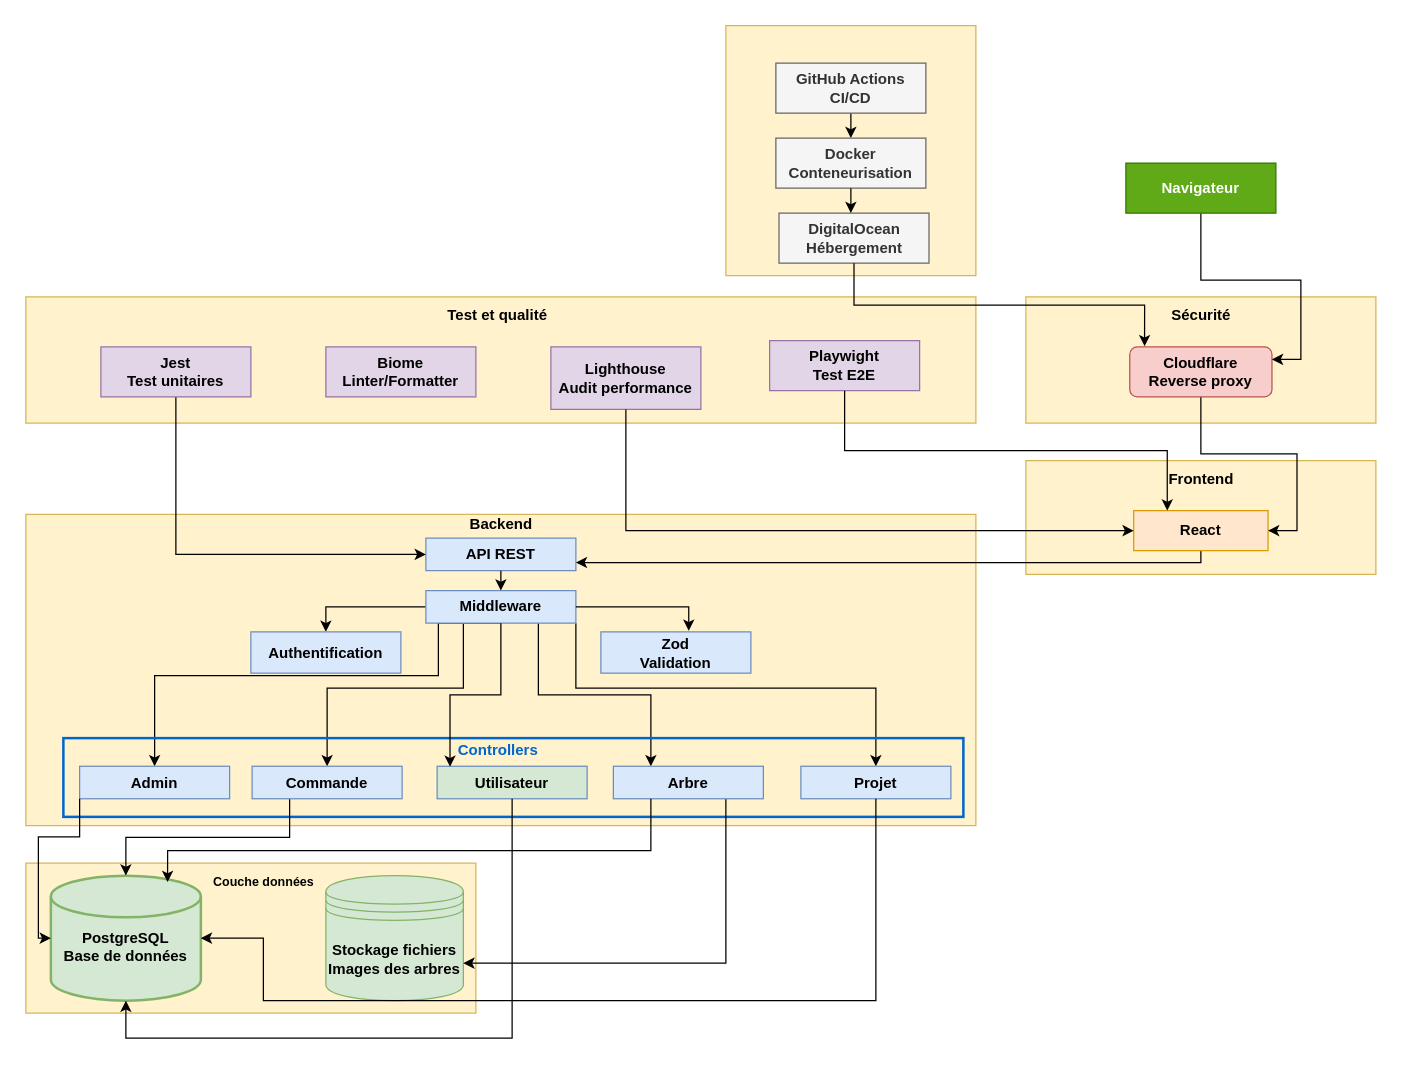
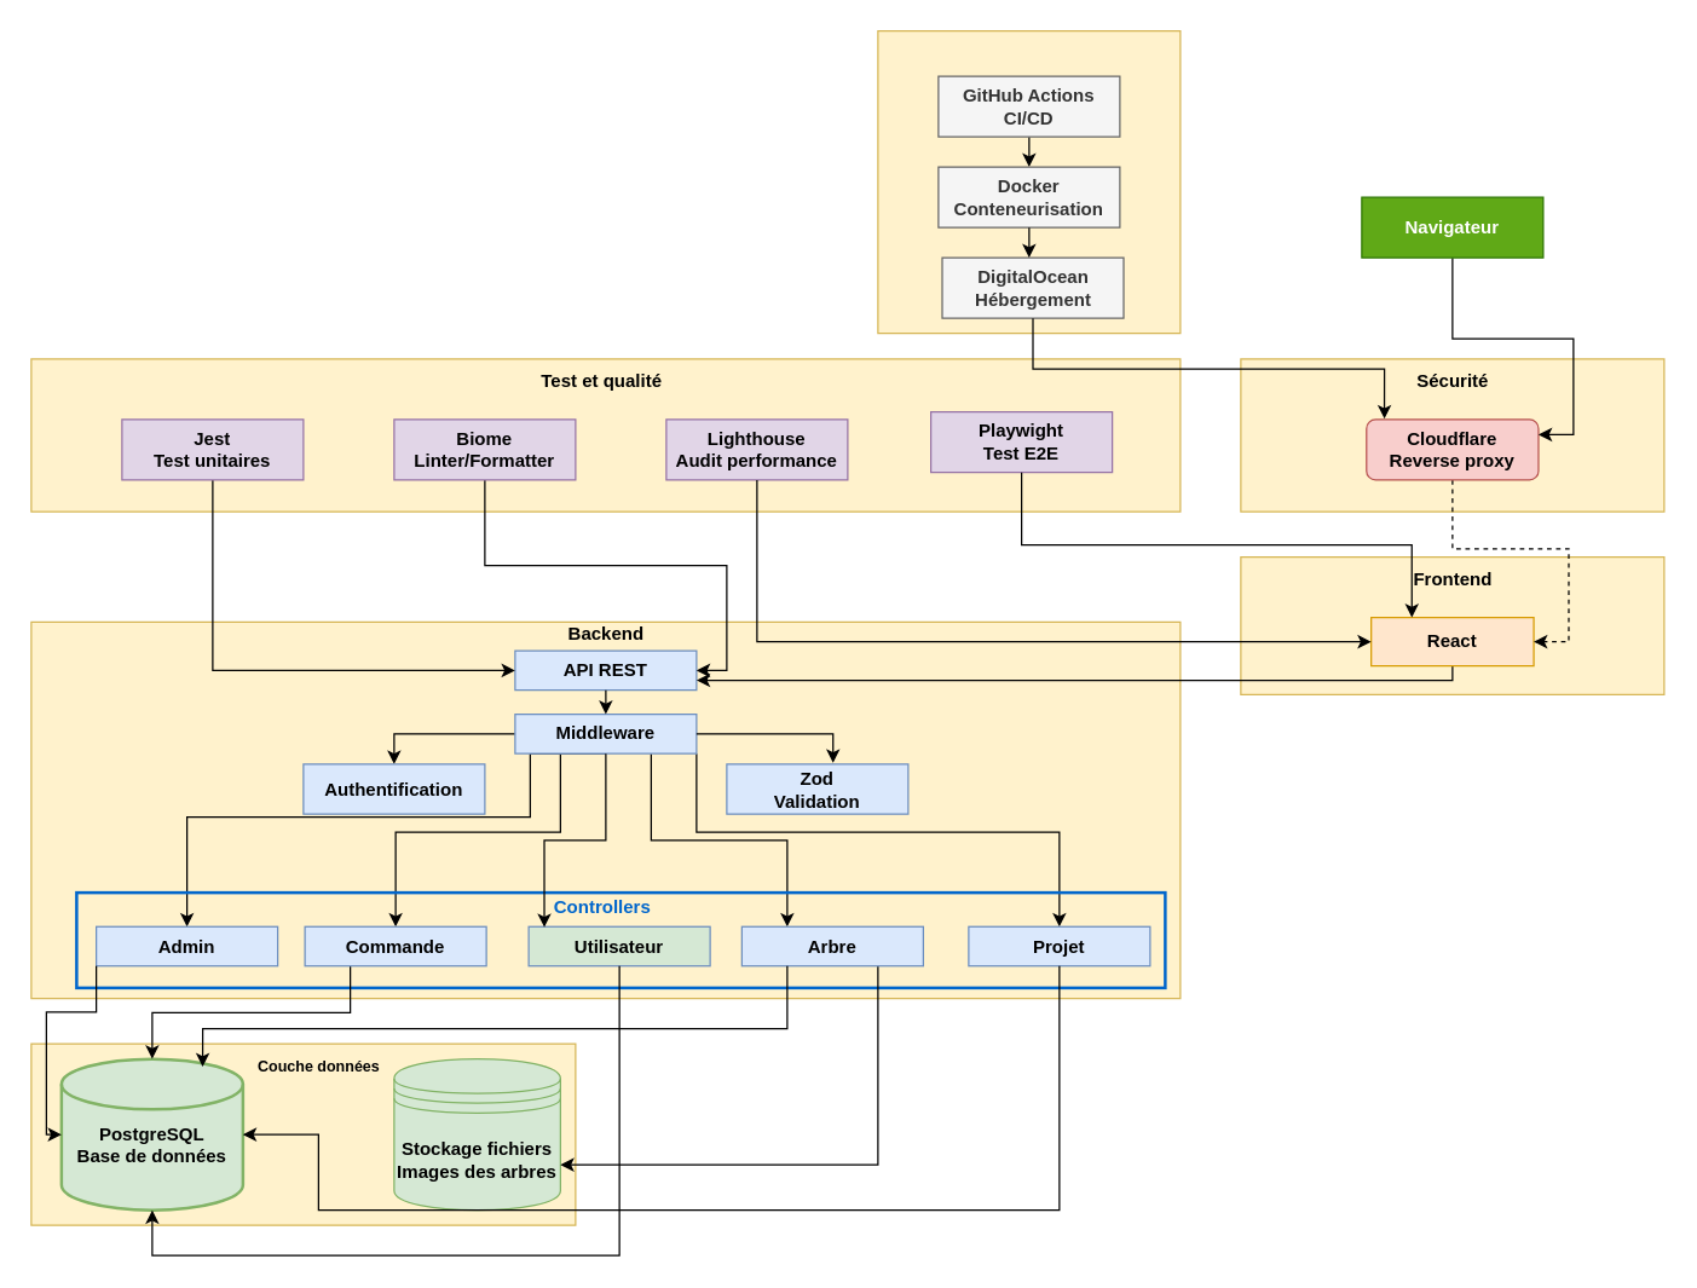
  <mxCell id="0" />
  <mxCell id="1" parent="0" />
  <mxCell id="2" value="" style="rounded=0;whiteSpace=wrap;html=1;fillColor=#fff2cc;strokeColor=#d6b656;" parent="1" vertex="1"><mxGeometry x="20" y="690" width="360" height="120" as="geometry" /></mxCell>
  <mxCell id="3" value="" style="rounded=0;whiteSpace=wrap;html=1;fillColor=#fff2cc;strokeColor=#d6b656;" parent="1" vertex="1"><mxGeometry x="20" y="411" width="760" height="249" as="geometry" /></mxCell>
  <mxCell id="4" value="&lt;b&gt;Stockage fichiers&lt;/b&gt;&lt;div&gt;&lt;b&gt;Images des arbres&lt;/b&gt;&lt;/div&gt;" style="shape=datastore;whiteSpace=wrap;html=1;fillColor=#d5e8d4;strokeColor=#82b366;" parent="1" vertex="1"><mxGeometry x="260" y="700" width="110" height="100" as="geometry" /></mxCell>
  <mxCell id="5" value="&lt;font style=&quot;font-size: 10px;&quot;&gt;&lt;b&gt;Couche données&lt;/b&gt;&lt;/font&gt;" style="text;html=1;align=center;verticalAlign=middle;resizable=0;points=[];autosize=1;strokeColor=none;fillColor=none;" parent="1" vertex="1"><mxGeometry x="160" y="690" width="100" height="30" as="geometry" /></mxCell>
  <mxCell id="6" value="&lt;div&gt;&lt;b&gt;&lt;br&gt;&lt;/b&gt;&lt;/div&gt;&lt;b&gt;PostgreSQL&lt;/b&gt;&lt;div&gt;&lt;b&gt;Base de données&lt;/b&gt;&lt;/div&gt;" style="strokeWidth=2;html=1;shape=mxgraph.flowchart.database;whiteSpace=wrap;fillColor=#d5e8d4;strokeColor=#82b366;" parent="1" vertex="1"><mxGeometry x="40" y="700" width="120" height="100" as="geometry" /></mxCell>
  <mxCell id="7" value="&lt;b&gt;API REST&lt;/b&gt;" style="rounded=0;whiteSpace=wrap;html=1;fillColor=#dae8fc;strokeColor=#6c8ebf;" parent="1" vertex="1"><mxGeometry x="340" y="430" width="120" height="26" as="geometry" /></mxCell>
  <mxCell id="8" style="edgeStyle=orthogonalEdgeStyle;rounded=0;orthogonalLoop=1;jettySize=auto;html=1;exitX=0;exitY=0.5;exitDx=0;exitDy=0;entryX=0.5;entryY=0;entryDx=0;entryDy=0;" parent="1" source="13" target="15" edge="1"><mxGeometry relative="1" as="geometry" /></mxCell>
  <mxCell id="9" style="edgeStyle=orthogonalEdgeStyle;rounded=0;orthogonalLoop=1;jettySize=auto;html=1;exitX=0.5;exitY=1;exitDx=0;exitDy=0;" parent="1" source="13" target="17" edge="1"><mxGeometry relative="1" as="geometry"><Array as="points"><mxPoint x="350" y="498" /><mxPoint x="350" y="540" /><mxPoint x="123" y="540" /></Array></mxGeometry></mxCell>
  <mxCell id="10" style="edgeStyle=orthogonalEdgeStyle;rounded=0;orthogonalLoop=1;jettySize=auto;html=1;exitX=0.25;exitY=1;exitDx=0;exitDy=0;entryX=0.5;entryY=0;entryDx=0;entryDy=0;" parent="1" source="13" target="19" edge="1"><mxGeometry relative="1" as="geometry"><Array as="points"><mxPoint x="370" y="550" /><mxPoint x="261" y="550" /></Array></mxGeometry></mxCell>
  <mxCell id="11" style="edgeStyle=orthogonalEdgeStyle;rounded=0;orthogonalLoop=1;jettySize=auto;html=1;exitX=0.75;exitY=1;exitDx=0;exitDy=0;entryX=0.25;entryY=0;entryDx=0;entryDy=0;" parent="1" source="13" target="22" edge="1"><mxGeometry relative="1" as="geometry" /></mxCell>
  <mxCell id="12" style="edgeStyle=orthogonalEdgeStyle;rounded=0;orthogonalLoop=1;jettySize=auto;html=1;exitX=1;exitY=1;exitDx=0;exitDy=0;" parent="1" source="13" target="54" edge="1"><mxGeometry relative="1" as="geometry"><Array as="points"><mxPoint x="460" y="550" /><mxPoint x="700" y="550" /></Array></mxGeometry></mxCell>
  <mxCell id="13" value="&lt;b&gt;Middleware&lt;/b&gt;" style="rounded=0;whiteSpace=wrap;html=1;fillColor=#dae8fc;strokeColor=#6c8ebf;" parent="1" vertex="1"><mxGeometry x="340" y="472" width="120" height="26" as="geometry" /></mxCell>
  <mxCell id="14" value="&lt;b&gt;Zod&lt;/b&gt;&lt;div&gt;&lt;b&gt;Validation&lt;/b&gt;&lt;/div&gt;" style="rounded=0;whiteSpace=wrap;html=1;fillColor=#dae8fc;strokeColor=#6c8ebf;" parent="1" vertex="1"><mxGeometry x="480" y="505" width="120" height="33" as="geometry" /></mxCell>
  <mxCell id="15" value="&lt;div&gt;&lt;b&gt;Authentification&lt;/b&gt;&lt;/div&gt;" style="rounded=0;whiteSpace=wrap;html=1;fillColor=#dae8fc;strokeColor=#6c8ebf;" parent="1" vertex="1"><mxGeometry x="200" y="505" width="120" height="33" as="geometry" /></mxCell>
  <mxCell id="16" value="" style="rounded=0;whiteSpace=wrap;html=1;fillColor=none;strokeColor=#0066CC;strokeWidth=2;" parent="1" vertex="1"><mxGeometry x="50" y="590" width="720" height="63" as="geometry" /></mxCell>
  <mxCell id="17" value="&lt;b&gt;Admin&lt;/b&gt;" style="rounded=0;whiteSpace=wrap;html=1;fillColor=#dae8fc;strokeColor=#6c8ebf;" parent="1" vertex="1"><mxGeometry x="63" y="612.5" width="120" height="26" as="geometry" /></mxCell>
  <mxCell id="18" style="edgeStyle=orthogonalEdgeStyle;rounded=0;orthogonalLoop=1;jettySize=auto;html=1;exitX=0.25;exitY=1;exitDx=0;exitDy=0;" parent="1" source="19" target="6" edge="1"><mxGeometry relative="1" as="geometry" /></mxCell>
  <mxCell id="19" value="&lt;b&gt;Commande&lt;/b&gt;" style="rounded=0;whiteSpace=wrap;html=1;fillColor=#dae8fc;strokeColor=#6c8ebf;" parent="1" vertex="1"><mxGeometry x="201" y="612.5" width="120" height="26" as="geometry" /></mxCell>
  <mxCell id="20" value="&lt;b&gt;Utilisateur&lt;/b&gt;" style="rounded=0;whiteSpace=wrap;html=1;fillColor=#d5e8d4;strokeColor=#6c8ebf;" parent="1" vertex="1"><mxGeometry x="349" y="612.5" width="120" height="26" as="geometry" /></mxCell>
  <mxCell id="21" style="edgeStyle=orthogonalEdgeStyle;rounded=0;orthogonalLoop=1;jettySize=auto;html=1;exitX=0.75;exitY=1;exitDx=0;exitDy=0;entryX=1;entryY=0.7;entryDx=0;entryDy=0;" parent="1" source="22" target="4" edge="1"><mxGeometry relative="1" as="geometry" /></mxCell>
  <mxCell id="22" value="&lt;b&gt;Arbre&lt;/b&gt;" style="rounded=0;whiteSpace=wrap;html=1;fillColor=#dae8fc;strokeColor=#6c8ebf;" parent="1" vertex="1"><mxGeometry x="490" y="612.5" width="120" height="26" as="geometry" /></mxCell>
  <mxCell id="23" value="&lt;b&gt;Backend&lt;/b&gt;" style="text;html=1;align=center;verticalAlign=middle;whiteSpace=wrap;rounded=0;" parent="1" vertex="1"><mxGeometry x="337.5" y="404" width="125" height="30" as="geometry" /></mxCell>
  <mxCell id="24" value="&lt;font style=&quot;color: rgb(0, 102, 204);&quot;&gt;&lt;b style=&quot;&quot;&gt;Controllers&lt;/b&gt;&lt;/font&gt;" style="text;html=1;align=center;verticalAlign=middle;whiteSpace=wrap;rounded=0;" parent="1" vertex="1"><mxGeometry x="367.5" y="584.5" width="60" height="30" as="geometry" /></mxCell>
  <mxCell id="25" value="" style="endArrow=classic;html=1;rounded=0;" parent="1" source="7" target="13" edge="1"><mxGeometry width="50" height="50" relative="1" as="geometry"><mxPoint x="399.8" y="471" as="sourcePoint" /><mxPoint x="399.8" y="491" as="targetPoint" /></mxGeometry></mxCell>
  <mxCell id="26" value="" style="rounded=0;whiteSpace=wrap;html=1;fillColor=#fff2cc;strokeColor=#d6b656;" parent="1" vertex="1"><mxGeometry x="820" y="368" width="280" height="91" as="geometry" /></mxCell>
  <mxCell id="27" value="&lt;b&gt;Frontend&lt;/b&gt;" style="text;html=1;align=center;verticalAlign=middle;whiteSpace=wrap;rounded=0;" parent="1" vertex="1"><mxGeometry x="897.5" y="368" width="125" height="30" as="geometry" /></mxCell>
  <mxCell id="28" style="edgeStyle=orthogonalEdgeStyle;rounded=0;orthogonalLoop=1;jettySize=auto;html=1;exitX=0.5;exitY=1;exitDx=0;exitDy=0;entryX=1;entryY=0.75;entryDx=0;entryDy=0;" parent="1" source="29" target="7" edge="1"><mxGeometry relative="1" as="geometry"><Array as="points"><mxPoint x="960" y="450" /></Array></mxGeometry></mxCell>
  <mxCell id="29" value="&lt;span style=&quot;text-wrap-mode: nowrap;&quot;&gt;&lt;b&gt;React&lt;/b&gt;&lt;/span&gt;" style="rounded=0;whiteSpace=wrap;html=1;fillColor=#ffe6cc;strokeColor=#d79b00;" parent="1" vertex="1"><mxGeometry x="906.25" y="408" width="107.5" height="32" as="geometry" /></mxCell>
  <mxCell id="30" value="" style="rounded=0;whiteSpace=wrap;html=1;fillColor=#fff2cc;strokeColor=#d6b656;" parent="1" vertex="1"><mxGeometry x="20" y="237" width="760" height="101" as="geometry" /></mxCell>
  <mxCell id="31" value="&lt;b&gt;Test et qualité&lt;/b&gt;" style="text;html=1;align=center;verticalAlign=middle;whiteSpace=wrap;rounded=0;" parent="1" vertex="1"><mxGeometry x="335" y="237" width="125" height="30" as="geometry" /></mxCell>
  <mxCell id="32" style="edgeStyle=orthogonalEdgeStyle;rounded=0;orthogonalLoop=1;jettySize=auto;html=1;exitX=0.5;exitY=1;exitDx=0;exitDy=0;entryX=0;entryY=0.5;entryDx=0;entryDy=0;" parent="1" source="33" target="7" edge="1"><mxGeometry relative="1" as="geometry" /></mxCell>
  <mxCell id="33" value="&lt;b&gt;Jest&lt;/b&gt;&lt;div&gt;&lt;b&gt;Test unitaires&lt;/b&gt;&lt;/div&gt;" style="rounded=0;whiteSpace=wrap;html=1;fillColor=#e1d5e7;strokeColor=#9673a6;" parent="1" vertex="1"><mxGeometry x="80" y="277" width="120" height="40" as="geometry" /></mxCell>
+ <mxCell id="34" style="edgeStyle=orthogonalEdgeStyle;rounded=0;orthogonalLoop=1;jettySize=auto;html=1;exitX=0.5;exitY=1;exitDx=0;exitDy=0;entryX=1;entryY=0.5;entryDx=0;entryDy=0;" parent="1" source="35" target="7" edge="1"><mxGeometry relative="1" as="geometry" /></mxCell>
  <mxCell id="35" value="&lt;b&gt;Biome&lt;/b&gt;&lt;div&gt;&lt;b&gt;Linter/Formatter&lt;/b&gt;&lt;/div&gt;" style="rounded=0;whiteSpace=wrap;html=1;fillColor=#e1d5e7;strokeColor=#9673a6;" parent="1" vertex="1"><mxGeometry x="260" y="277" width="120" height="40" as="geometry" /></mxCell>
- <mxCell id="36" value="&lt;b&gt;Lighthouse&lt;/b&gt;&lt;div&gt;&lt;b&gt;Audit performance&lt;/b&gt;&lt;/div&gt;" style="rounded=0;whiteSpace=wrap;html=1;fillColor=#e1d5e7;strokeColor=#9673a6;" parent="1" vertex="1"><mxGeometry x="440" y="277" width="120" height="50" as="geometry" /></mxCell>
+ <mxCell id="36" value="&lt;b&gt;Lighthouse&lt;/b&gt;&lt;div&gt;&lt;b&gt;Audit performance&lt;/b&gt;&lt;/div&gt;" style="rounded=0;whiteSpace=wrap;html=1;fillColor=#e1d5e7;strokeColor=#9673a6;" parent="1" vertex="1"><mxGeometry x="440" y="277" width="120" height="40" as="geometry" /></mxCell>
  <mxCell id="37" value="&lt;b&gt;Playwight&lt;/b&gt;&lt;div&gt;&lt;b&gt;Test E2E&lt;/b&gt;&lt;/div&gt;" style="rounded=0;whiteSpace=wrap;html=1;fillColor=#e1d5e7;strokeColor=#9673a6;" parent="1" vertex="1"><mxGeometry x="615" y="272" width="120" height="40" as="geometry" /></mxCell>
  <mxCell id="38" value="" style="rounded=0;whiteSpace=wrap;html=1;fillColor=#fff2cc;strokeColor=#d6b656;" parent="1" vertex="1"><mxGeometry x="820" y="237" width="280" height="101" as="geometry" /></mxCell>
- <mxCell id="39" style="edgeStyle=orthogonalEdgeStyle;rounded=0;orthogonalLoop=1;jettySize=auto;html=1;exitX=0.5;exitY=1;exitDx=0;exitDy=0;entryX=1;entryY=0.5;entryDx=0;entryDy=0;" parent="1" source="40" target="29" edge="1"><mxGeometry relative="1" as="geometry" /></mxCell>
+ <mxCell id="39" style="edgeStyle=orthogonalEdgeStyle;rounded=0;orthogonalLoop=1;jettySize=auto;html=1;exitX=0.5;exitY=1;exitDx=0;exitDy=0;entryX=1;entryY=0.5;entryDx=0;entryDy=0;dashed=1;" parent="1" source="40" target="29" edge="1"><mxGeometry relative="1" as="geometry" /></mxCell>
  <mxCell id="40" value="&lt;span style=&quot;text-wrap-mode: nowrap;&quot;&gt;&lt;b&gt;Cloudflare&lt;/b&gt;&lt;/span&gt;&lt;div&gt;&lt;span style=&quot;text-wrap-mode: nowrap;&quot;&gt;&lt;b&gt;Reverse proxy&lt;/b&gt;&lt;/span&gt;&lt;/div&gt;" style="whiteSpace=wrap;html=1;fillColor=#f8cecc;strokeColor=#b85450;rounded=1;" parent="1" vertex="1"><mxGeometry x="903.125" y="277" width="113.75" height="40" as="geometry" /></mxCell>
  <mxCell id="41" value="" style="rounded=0;whiteSpace=wrap;html=1;fillColor=#fff2cc;strokeColor=#d6b656;" parent="1" vertex="1"><mxGeometry x="580" y="20" width="200" height="200" as="geometry" /></mxCell>
  <mxCell id="42" style="edgeStyle=orthogonalEdgeStyle;rounded=0;orthogonalLoop=1;jettySize=auto;html=1;exitX=0.5;exitY=1;exitDx=0;exitDy=0;entryX=0.5;entryY=0;entryDx=0;entryDy=0;" parent="1" source="43" target="44" edge="1"><mxGeometry relative="1" as="geometry" /></mxCell>
  <mxCell id="43" value="&lt;b&gt;GitHub Actions&lt;/b&gt;&lt;div&gt;&lt;b&gt;CI/CD&lt;/b&gt;&lt;/div&gt;" style="rounded=0;whiteSpace=wrap;html=1;fillColor=#f5f5f5;strokeColor=#666666;fontColor=#333333;" parent="1" vertex="1"><mxGeometry x="620" y="50" width="120" height="40" as="geometry" /></mxCell>
  <mxCell id="44" value="&lt;b&gt;Docker&lt;/b&gt;&lt;div&gt;&lt;b&gt;Conteneurisation&lt;/b&gt;&lt;/div&gt;" style="rounded=0;whiteSpace=wrap;html=1;fillColor=#f5f5f5;strokeColor=#666666;fontColor=#333333;" parent="1" vertex="1"><mxGeometry x="620" y="110" width="120" height="40" as="geometry" /></mxCell>
  <mxCell id="45" value="&lt;div&gt;&lt;b style=&quot;background-color: transparent; color: light-dark(rgb(51, 51, 51), rgb(193, 193, 193));&quot;&gt;DigitalOcean&lt;/b&gt;&lt;/div&gt;&lt;div&gt;&lt;b&gt;Hébergement&lt;/b&gt;&lt;b style=&quot;background-color: transparent; color: light-dark(rgb(51, 51, 51), rgb(193, 193, 193));&quot;&gt;&lt;/b&gt;&lt;/div&gt;" style="rounded=0;whiteSpace=wrap;html=1;fillColor=#f5f5f5;strokeColor=#666666;fontColor=#333333;" parent="1" vertex="1"><mxGeometry x="622.5" y="170" width="120" height="40" as="geometry" /></mxCell>
  <mxCell id="46" style="edgeStyle=orthogonalEdgeStyle;rounded=0;orthogonalLoop=1;jettySize=auto;html=1;exitX=0.5;exitY=1;exitDx=0;exitDy=0;entryX=1;entryY=0.25;entryDx=0;entryDy=0;" parent="1" source="47" target="40" edge="1"><mxGeometry relative="1" as="geometry"><mxPoint x="930" y="170" as="sourcePoint" /><mxPoint x="930" y="289" as="targetPoint" /></mxGeometry></mxCell>
  <mxCell id="47" value="&lt;b&gt;Navigateur&lt;/b&gt;" style="rounded=0;whiteSpace=wrap;html=1;fillColor=#60a917;strokeColor=#2D7600;fontColor=#ffffff;" parent="1" vertex="1"><mxGeometry x="900" y="130" width="120" height="40" as="geometry" /></mxCell>
  <mxCell id="48" style="edgeStyle=orthogonalEdgeStyle;rounded=0;orthogonalLoop=1;jettySize=auto;html=1;exitX=0.5;exitY=1;exitDx=0;exitDy=0;" parent="1" source="44" edge="1"><mxGeometry relative="1" as="geometry"><mxPoint x="680" y="170" as="targetPoint" /></mxGeometry></mxCell>
  <mxCell id="49" value="&lt;b&gt;Sécurité&lt;/b&gt;" style="text;html=1;align=center;verticalAlign=middle;whiteSpace=wrap;rounded=0;" parent="1" vertex="1"><mxGeometry x="897.5" y="237" width="125" height="30" as="geometry" /></mxCell>
  <mxCell id="50" style="edgeStyle=orthogonalEdgeStyle;rounded=0;orthogonalLoop=1;jettySize=auto;html=1;exitX=0.5;exitY=1;exitDx=0;exitDy=0;entryX=0.104;entryY=-0.014;entryDx=0;entryDy=0;entryPerimeter=0;" parent="1" source="45" target="40" edge="1"><mxGeometry relative="1" as="geometry" /></mxCell>
  <mxCell id="51" style="edgeStyle=orthogonalEdgeStyle;rounded=0;orthogonalLoop=1;jettySize=auto;html=1;exitX=0.5;exitY=1;exitDx=0;exitDy=0;entryX=0;entryY=0.5;entryDx=0;entryDy=0;" parent="1" source="36" target="29" edge="1"><mxGeometry relative="1" as="geometry"><mxPoint x="913" y="470" as="targetPoint" /></mxGeometry></mxCell>
  <mxCell id="52" style="edgeStyle=orthogonalEdgeStyle;rounded=0;orthogonalLoop=1;jettySize=auto;html=1;exitX=0.5;exitY=1;exitDx=0;exitDy=0;entryX=0.25;entryY=0;entryDx=0;entryDy=0;" parent="1" source="37" target="29" edge="1"><mxGeometry relative="1" as="geometry" /></mxCell>
  <mxCell id="53" style="edgeStyle=orthogonalEdgeStyle;rounded=0;orthogonalLoop=1;jettySize=auto;html=1;exitX=1;exitY=0.5;exitDx=0;exitDy=0;entryX=0.586;entryY=-0.027;entryDx=0;entryDy=0;entryPerimeter=0;" parent="1" source="13" target="14" edge="1"><mxGeometry relative="1" as="geometry" /></mxCell>
  <mxCell id="54" value="&lt;b&gt;Projet&lt;/b&gt;" style="rounded=0;whiteSpace=wrap;html=1;fillColor=#dae8fc;strokeColor=#6c8ebf;" parent="1" vertex="1"><mxGeometry x="640" y="612.5" width="120" height="26" as="geometry" /></mxCell>
  <mxCell id="55" style="edgeStyle=orthogonalEdgeStyle;rounded=0;orthogonalLoop=1;jettySize=auto;html=1;exitX=0.5;exitY=1;exitDx=0;exitDy=0;entryX=0.086;entryY=0.013;entryDx=0;entryDy=0;entryPerimeter=0;" parent="1" source="13" target="20" edge="1"><mxGeometry relative="1" as="geometry" /></mxCell>
  <mxCell id="56" style="edgeStyle=orthogonalEdgeStyle;rounded=0;orthogonalLoop=1;jettySize=auto;html=1;exitX=0;exitY=1;exitDx=0;exitDy=0;entryX=0;entryY=0.5;entryDx=0;entryDy=0;entryPerimeter=0;" parent="1" source="17" target="6" edge="1"><mxGeometry relative="1" as="geometry"><Array as="points"><mxPoint x="63" y="669" /><mxPoint x="30" y="669" /><mxPoint x="30" y="750" /></Array></mxGeometry></mxCell>
  <mxCell id="57" style="edgeStyle=orthogonalEdgeStyle;rounded=0;orthogonalLoop=1;jettySize=auto;html=1;exitX=0.5;exitY=1;exitDx=0;exitDy=0;entryX=0.5;entryY=1;entryDx=0;entryDy=0;entryPerimeter=0;" parent="1" source="20" target="6" edge="1"><mxGeometry relative="1" as="geometry"><Array as="points"><mxPoint x="409" y="830" /><mxPoint x="100" y="830" /></Array></mxGeometry></mxCell>
  <mxCell id="58" style="edgeStyle=orthogonalEdgeStyle;rounded=0;orthogonalLoop=1;jettySize=auto;html=1;exitX=0.25;exitY=1;exitDx=0;exitDy=0;entryX=0.778;entryY=0.051;entryDx=0;entryDy=0;entryPerimeter=0;" parent="1" source="22" target="6" edge="1"><mxGeometry relative="1" as="geometry"><Array as="points"><mxPoint x="520" y="680" /><mxPoint x="133" y="680" /></Array></mxGeometry></mxCell>
  <mxCell id="59" style="edgeStyle=orthogonalEdgeStyle;rounded=0;orthogonalLoop=1;jettySize=auto;html=1;exitX=0.5;exitY=1;exitDx=0;exitDy=0;entryX=1;entryY=0.5;entryDx=0;entryDy=0;entryPerimeter=0;" parent="1" source="54" target="6" edge="1"><mxGeometry relative="1" as="geometry"><Array as="points"><mxPoint x="700" y="800" /><mxPoint x="210" y="800" /><mxPoint x="210" y="750" /></Array></mxGeometry></mxCell>
